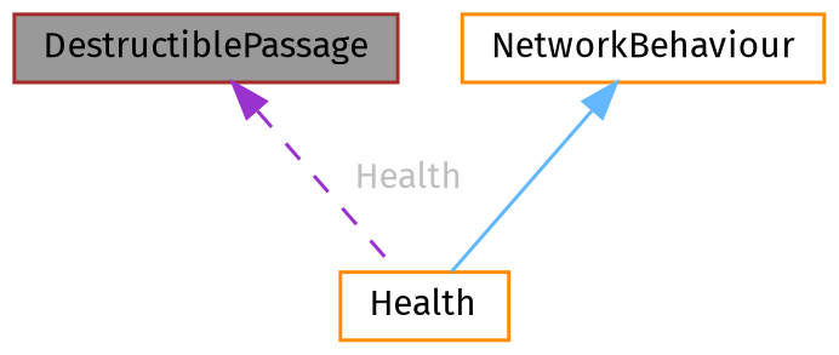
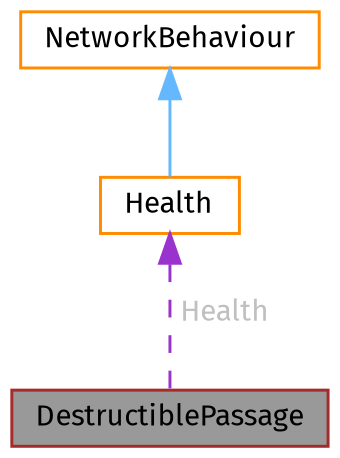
  digraph {
    fontname="Fira Sans"
    node [color=darkorange fillcolor=white fontname="Fira Sans" fontsize=10 shape=box style=filled]
    edge [dir=back fontname="Fira Sans" fontsize=10 labelfontname=Helvetica labelfontsize=10]
    n1 [color=brown fillcolor=grey60 fontcolor=black height=0.2 label=DestructiblePassage width=0.4]
    n2 [height=0.2 label=NetworkBehaviour width=0.4]
    n3 [height=0.2 label=Health width=0.4]
    n2 -> n3 [color=steelblue1 style=solid]
-   n1 -> n3 [color=darkorchid3 fontcolor=grey label=<<TABLE CELLBORDER="0" BORDER="0"><TR><TD VALIGN="top" ALIGN="LEFT" CELLPADDING="1" CELLSPACING="0">Health</TD></TR> </TABLE>> style=dashed]
+   n3 -> n1 [color=darkorchid3 fontcolor=grey label=<<TABLE CELLBORDER="0" BORDER="0"><TR><TD VALIGN="top" ALIGN="LEFT" CELLPADDING="1" CELLSPACING="0">Health</TD></TR> </TABLE>> style=dashed]
  }
